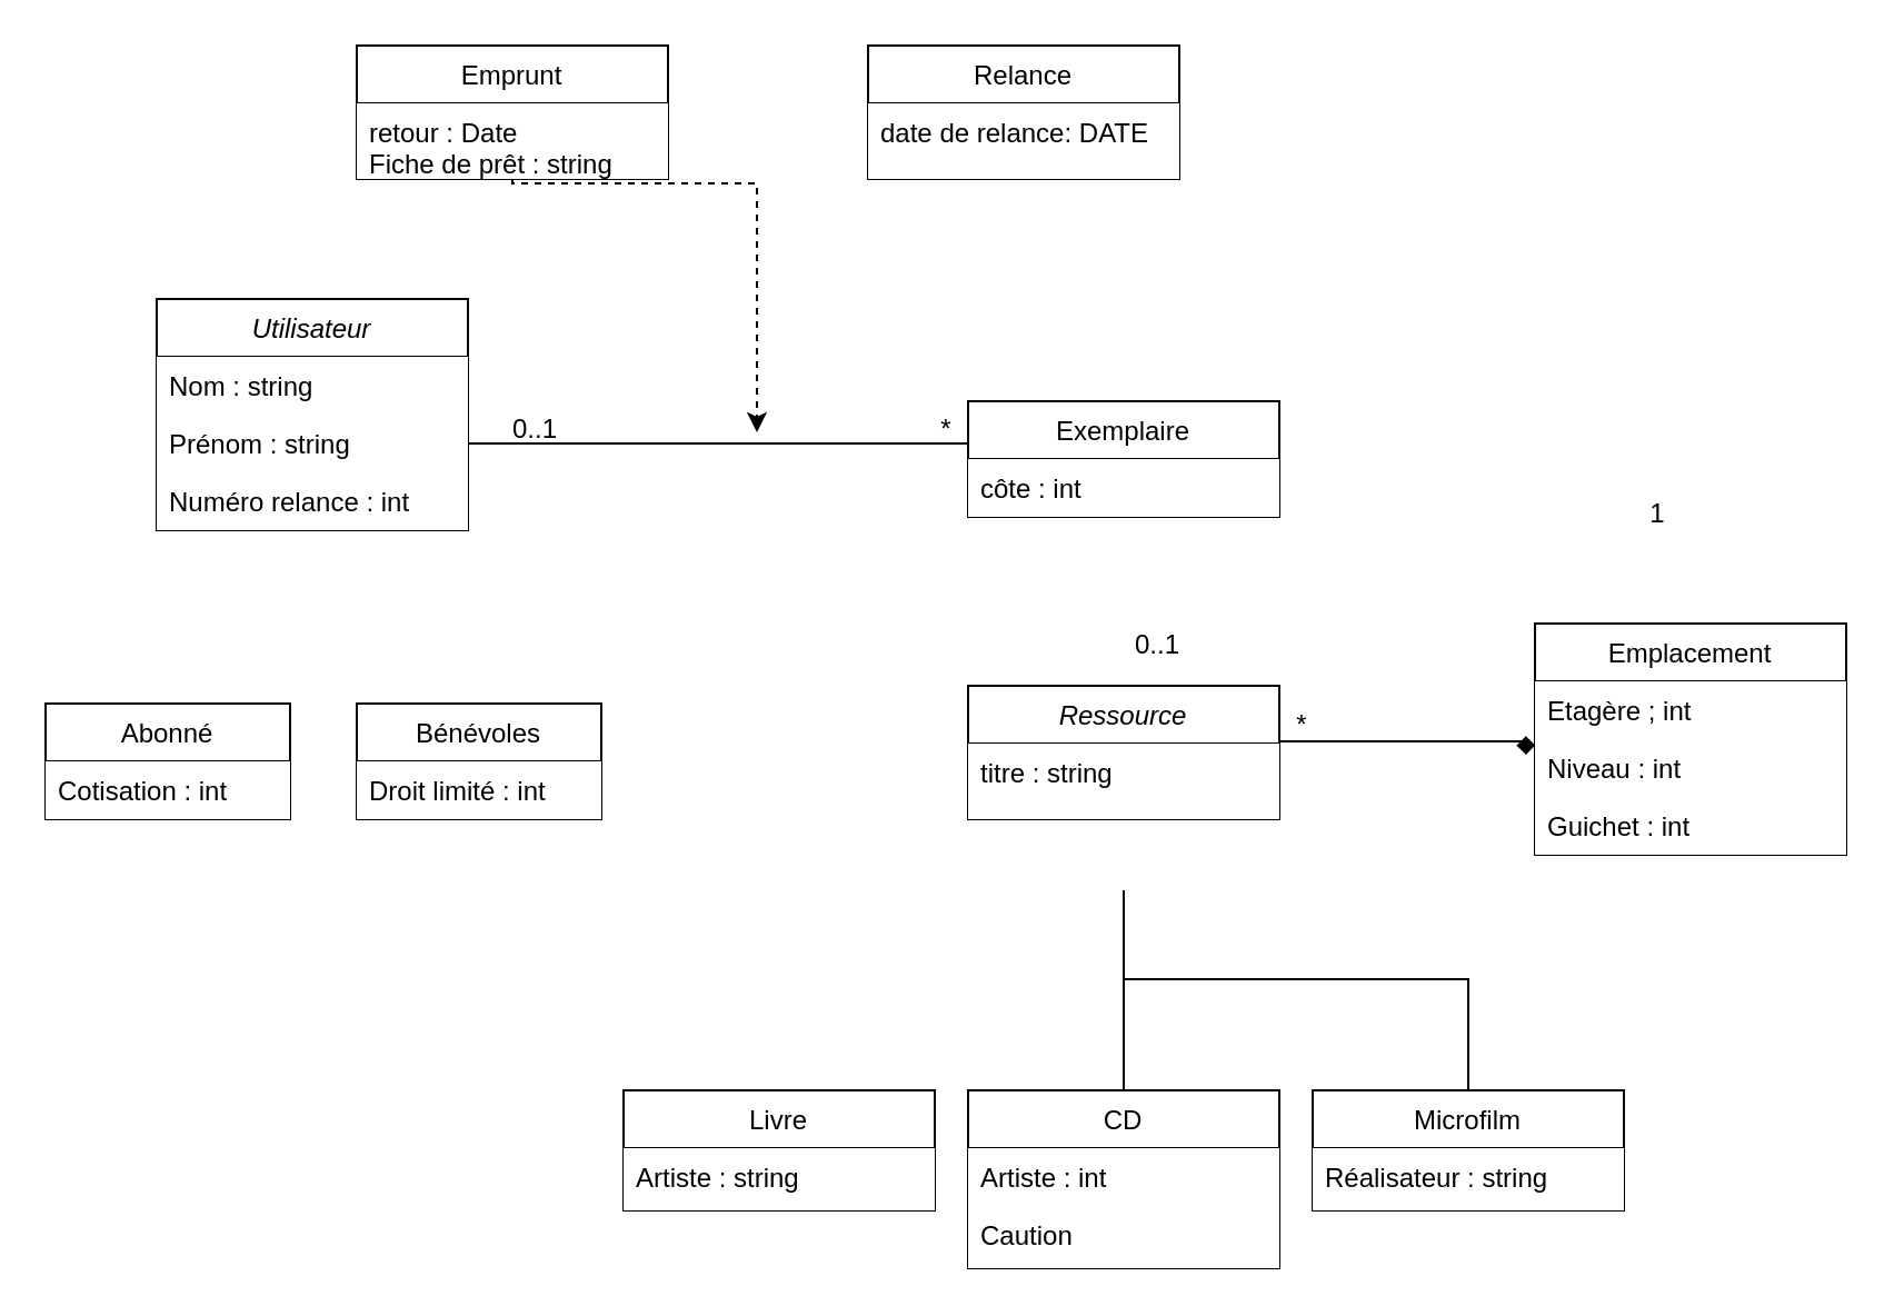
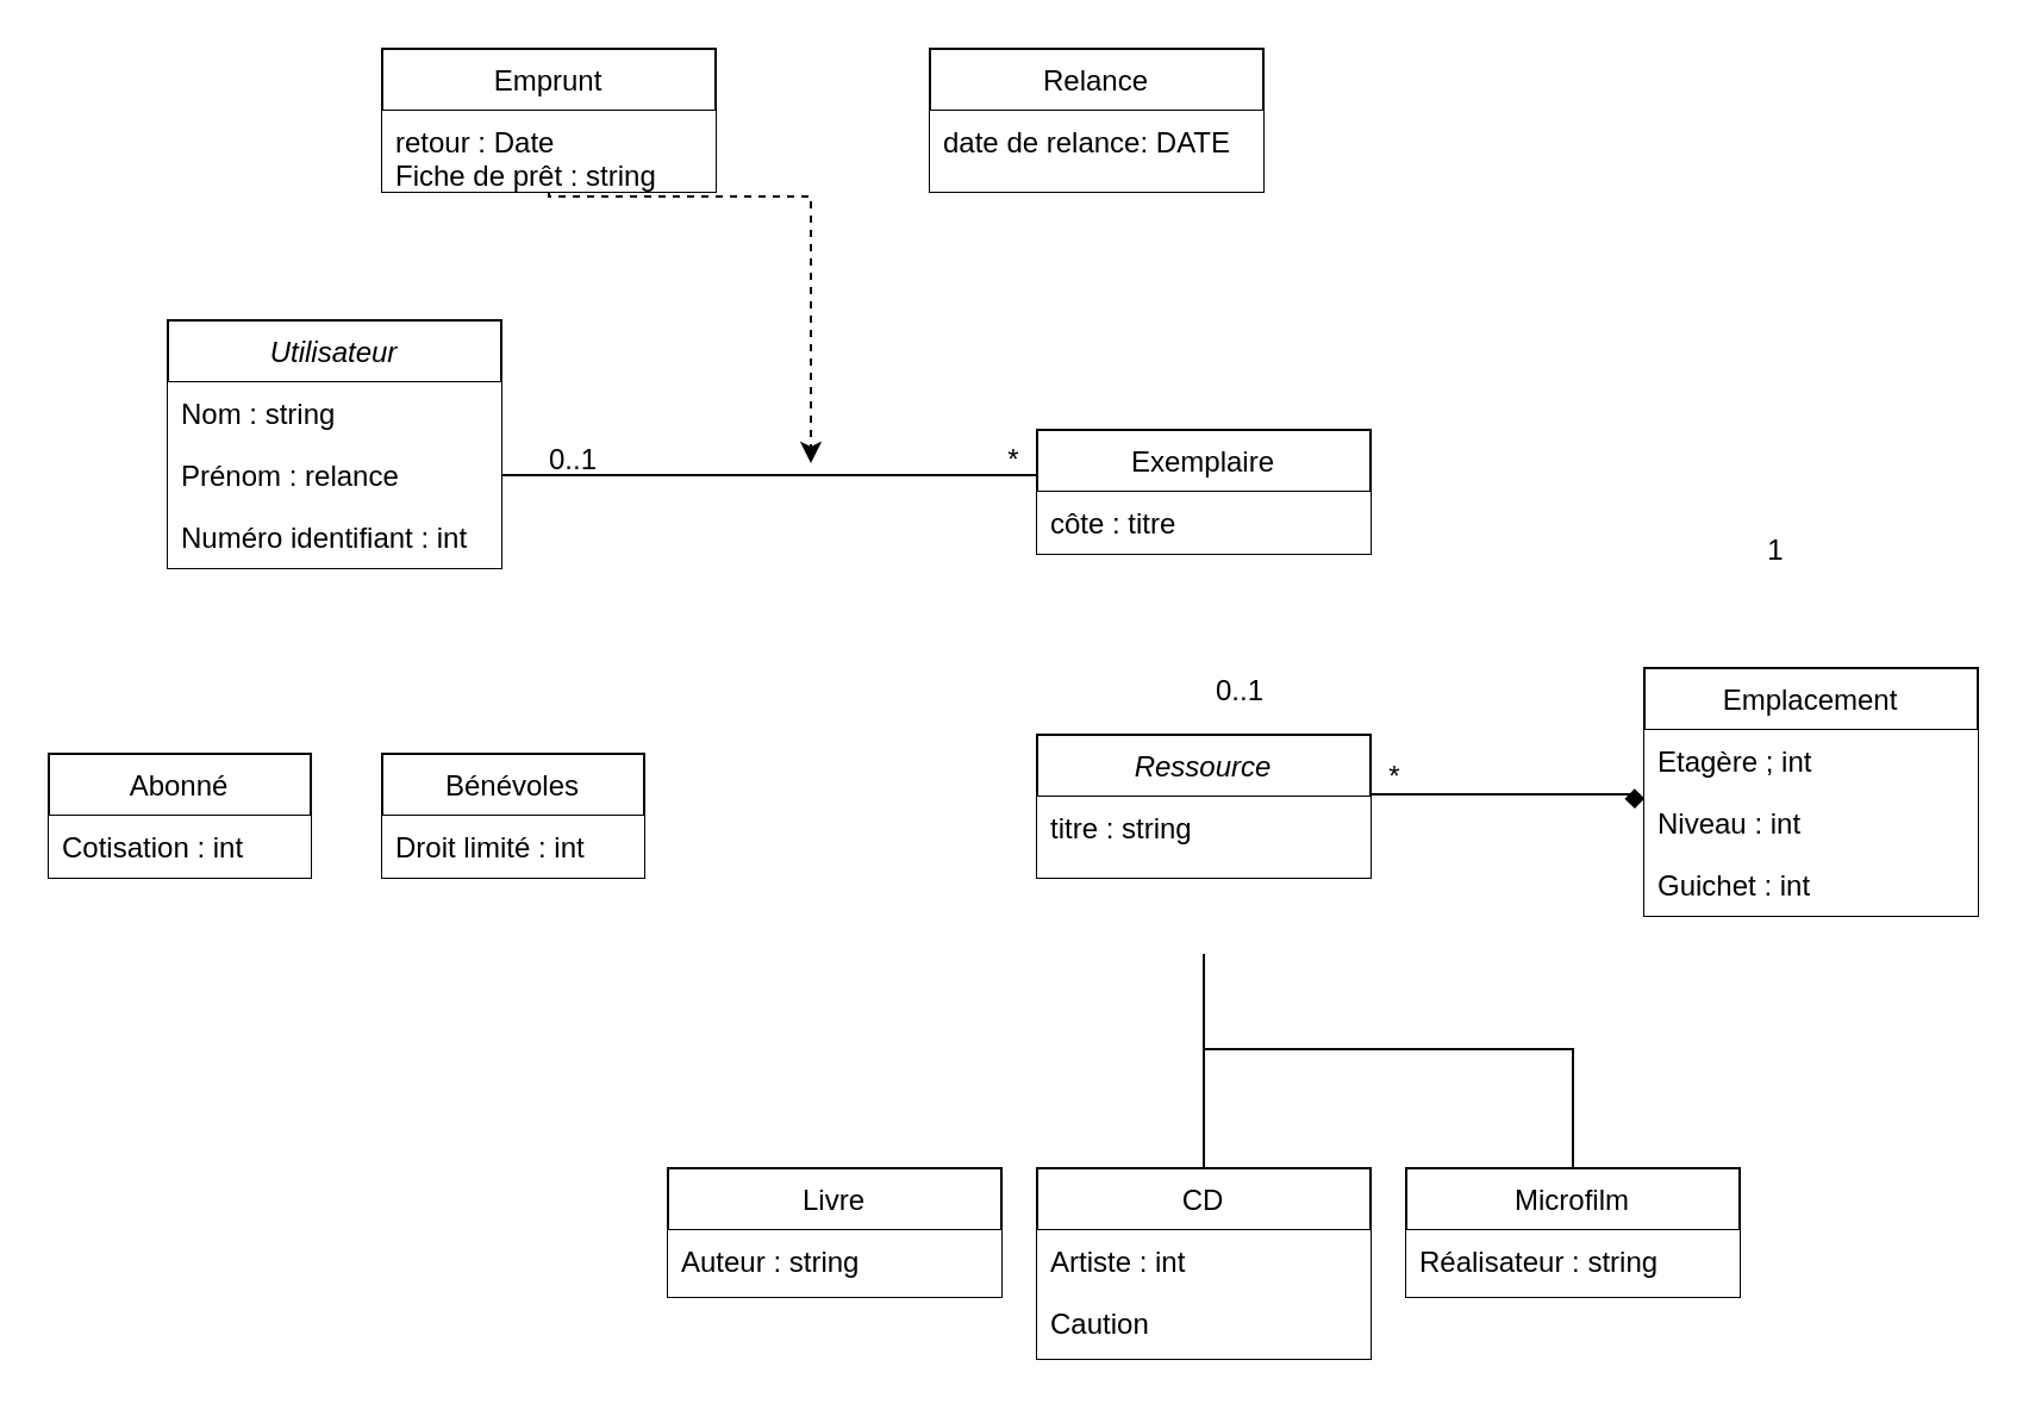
  <mxCell id="0" />
  <mxCell id="1" parent="0" />
  <mxCell id="2" style="edgeStyle=orthogonalEdgeStyle;rounded=0;orthogonalLoop=1;jettySize=auto;html=1;entryX=-0.029;entryY=0.269;entryDx=0;entryDy=0;entryPerimeter=0;endArrow=diamond;endFill=1;" parent="1" source="15" target="19" edge="1"><mxGeometry relative="1" as="geometry"><Array as="points"><mxPoint x="686" y="333" /></Array></mxGeometry></mxCell>
  <mxCell id="3" style="edgeStyle=orthogonalEdgeStyle;rounded=0;orthogonalLoop=1;jettySize=auto;html=1;exitX=0.5;exitY=0;exitDx=0;exitDy=0;endArrow=none;endFill=0;" parent="1" source="23" edge="1"><mxGeometry relative="1" as="geometry"><mxPoint x="505" y="400" as="targetPoint" /><Array as="points"><mxPoint x="505" y="400" /></Array></mxGeometry></mxCell>
  <mxCell id="4" style="edgeStyle=orthogonalEdgeStyle;rounded=0;orthogonalLoop=1;jettySize=auto;html=1;exitX=1;exitY=0.5;exitDx=0;exitDy=0;entryX=0;entryY=0.5;entryDx=0;entryDy=0;" parent="1" source="35" edge="1"><mxGeometry relative="1" as="geometry"><mxPoint x="510" y="199" as="targetPoint" /></mxGeometry></mxCell>
  <mxCell id="5" style="edgeStyle=orthogonalEdgeStyle;rounded=0;orthogonalLoop=1;jettySize=auto;html=1;exitX=0.5;exitY=1;exitDx=0;exitDy=0;endArrow=classic;endFill=1;dashed=1;" parent="1" source="37" edge="1"><mxGeometry relative="1" as="geometry"><mxPoint x="340" y="194" as="targetPoint" /><Array as="points"><mxPoint x="340" y="82" /><mxPoint x="340" y="194" /></Array></mxGeometry></mxCell>
  <mxCell id="6" value="0..1" style="text;html=1;align=center;verticalAlign=middle;resizable=0;points=[];autosize=1;" parent="1" vertex="1"><mxGeometry x="220" y="183" width="40" height="20" as="geometry" /></mxCell>
  <mxCell id="7" value="1" style="text;html=1;align=center;verticalAlign=middle;resizable=0;points=[];autosize=1;" parent="1" vertex="1"><mxGeometry x="735" y="221" width="20" height="20" as="geometry" /></mxCell>
  <mxCell id="8" value="*" style="text;html=1;align=center;verticalAlign=middle;resizable=0;points=[];autosize=1;" parent="1" vertex="1"><mxGeometry x="575" y="316" width="20" height="20" as="geometry" /></mxCell>
  <mxCell id="9" value="*" style="text;html=1;align=center;verticalAlign=middle;resizable=0;points=[];autosize=1;" parent="1" vertex="1"><mxGeometry x="415" y="183" width="20" height="20" as="geometry" /></mxCell>
  <mxCell id="10" value="0..1" style="text;html=1;align=center;verticalAlign=middle;resizable=0;points=[];autosize=1;" parent="1" vertex="1"><mxGeometry x="500" y="280" width="40" height="20" as="geometry" /></mxCell>
  <mxCell id="11" value="Abonné" style="swimlane;fontStyle=0;childLayout=stackLayout;horizontal=1;startSize=26;fillColor=#ffffff;horizontalStack=0;resizeParent=1;resizeParentMax=0;resizeLast=0;collapsible=1;marginBottom=0;" parent="1" vertex="1"><mxGeometry y="316" width="110" height="52" as="geometry" x="20" /></mxCell>
  <mxCell id="12" value="Cotisation : int" style="text;strokeColor=none;fillColor=#ffffff;align=left;verticalAlign=top;spacingLeft=4;spacingRight=4;overflow=hidden;rotatable=0;points=[[0,0.5],[1,0.5]];portConstraint=eastwest;" parent="11" vertex="1"><mxGeometry y="26" width="110" height="26" as="geometry" /></mxCell>
  <mxCell id="13" value="Bénévoles" style="swimlane;fontStyle=0;childLayout=stackLayout;horizontal=1;startSize=26;fillColor=#ffffff;horizontalStack=0;resizeParent=1;resizeParentMax=0;resizeLast=0;collapsible=1;marginBottom=0;" parent="1" vertex="1"><mxGeometry x="160" y="316" width="110" height="52" as="geometry" /></mxCell>
  <mxCell id="14" value="Droit limité : int" style="text;strokeColor=none;fillColor=#ffffff;align=left;verticalAlign=top;spacingLeft=4;spacingRight=4;overflow=hidden;rotatable=0;points=[[0,0.5],[1,0.5]];portConstraint=eastwest;" parent="13" vertex="1"><mxGeometry y="26" width="110" height="26" as="geometry" /></mxCell>
  <mxCell id="15" value="Ressource" style="swimlane;fontStyle=2;childLayout=stackLayout;horizontal=1;startSize=26;fillColor=#ffffff;horizontalStack=0;resizeParent=1;resizeParentMax=0;resizeLast=0;collapsible=1;marginBottom=0;" parent="1" vertex="1"><mxGeometry x="435" y="308" width="140" height="60" as="geometry" /></mxCell>
  <mxCell id="16" value="titre : string&#10;" style="text;strokeColor=none;fillColor=#ffffff;align=left;verticalAlign=top;spacingLeft=4;spacingRight=4;overflow=hidden;rotatable=0;points=[[0,0.5],[1,0.5]];portConstraint=eastwest;" parent="15" vertex="1"><mxGeometry y="26" width="140" height="34" as="geometry" /></mxCell>
  <mxCell id="17" value="Emplacement" style="swimlane;fontStyle=0;childLayout=stackLayout;horizontal=1;startSize=26;fillColor=#ffffff;horizontalStack=0;resizeParent=1;resizeParentMax=0;resizeLast=0;collapsible=1;marginBottom=0;" parent="1" vertex="1"><mxGeometry x="690" y="280" width="140" height="104" as="geometry" /></mxCell>
  <mxCell id="18" value="Etagère ; int" style="text;strokeColor=none;fillColor=#ffffff;align=left;verticalAlign=top;spacingLeft=4;spacingRight=4;overflow=hidden;rotatable=0;points=[[0,0.5],[1,0.5]];portConstraint=eastwest;" parent="17" vertex="1"><mxGeometry y="26" width="140" height="26" as="geometry" /></mxCell>
  <mxCell id="19" value="Niveau : int" style="text;strokeColor=none;fillColor=#ffffff;align=left;verticalAlign=top;spacingLeft=4;spacingRight=4;overflow=hidden;rotatable=0;points=[[0,0.5],[1,0.5]];portConstraint=eastwest;" parent="17" vertex="1"><mxGeometry y="52" width="140" height="26" as="geometry" /></mxCell>
  <mxCell id="20" value="Guichet : int" style="text;strokeColor=none;fillColor=#ffffff;align=left;verticalAlign=top;spacingLeft=4;spacingRight=4;overflow=hidden;rotatable=0;points=[[0,0.5],[1,0.5]];portConstraint=eastwest;" parent="17" vertex="1"><mxGeometry y="78" width="140" height="26" as="geometry" /></mxCell>
  <mxCell id="21" value="Exemplaire" style="swimlane;fontStyle=0;childLayout=stackLayout;horizontal=1;startSize=26;fillColor=#ffffff;horizontalStack=0;resizeParent=1;resizeParentMax=0;resizeLast=0;collapsible=1;marginBottom=0;" parent="1" vertex="1"><mxGeometry x="435" y="180" width="140" height="52" as="geometry" /></mxCell>
- <mxCell id="22" value="côte : int" style="text;strokeColor=none;fillColor=#ffffff;align=left;verticalAlign=top;spacingLeft=4;spacingRight=4;overflow=hidden;rotatable=0;points=[[0,0.5],[1,0.5]];portConstraint=eastwest;" parent="21" vertex="1"><mxGeometry y="26" width="140" height="26" as="geometry" /></mxCell>
+ <mxCell id="22" value="côte : titre" style="text;strokeColor=none;fillColor=#ffffff;align=left;verticalAlign=top;spacingLeft=4;spacingRight=4;overflow=hidden;rotatable=0;points=[[0,0.5],[1,0.5]];portConstraint=eastwest;" parent="21" vertex="1"><mxGeometry y="26" width="140" height="26" as="geometry" /></mxCell>
  <mxCell id="23" value="CD" style="swimlane;fontStyle=0;childLayout=stackLayout;horizontal=1;startSize=26;fillColor=#ffffff;horizontalStack=0;resizeParent=1;resizeParentMax=0;resizeLast=0;collapsible=1;marginBottom=0;" parent="1" vertex="1"><mxGeometry x="435" y="490" width="140" height="80" as="geometry" /></mxCell>
  <mxCell id="24" value="Artiste : int" style="text;strokeColor=none;fillColor=#ffffff;align=left;verticalAlign=top;spacingLeft=4;spacingRight=4;overflow=hidden;rotatable=0;points=[[0,0.5],[1,0.5]];portConstraint=eastwest;" parent="23" vertex="1"><mxGeometry y="26" width="140" height="26" as="geometry" /></mxCell>
  <mxCell id="25" value="Caution " style="text;strokeColor=none;fillColor=#ffffff;align=left;verticalAlign=top;spacingLeft=4;spacingRight=4;overflow=hidden;rotatable=0;points=[[0,0.5],[1,0.5]];portConstraint=eastwest;" parent="23" vertex="1"><mxGeometry y="52" width="140" height="28" as="geometry" /></mxCell>
  <mxCell id="26" value="Livre" style="swimlane;fontStyle=0;childLayout=stackLayout;horizontal=1;startSize=26;fillColor=#ffffff;horizontalStack=0;resizeParent=1;resizeParentMax=0;resizeLast=0;collapsible=1;marginBottom=0;" parent="1" vertex="1"><mxGeometry x="280" y="490" width="140" height="54" as="geometry" /></mxCell>
- <mxCell id="27" value="Artiste : string" style="text;strokeColor=none;fillColor=#ffffff;align=left;verticalAlign=top;spacingLeft=4;spacingRight=4;overflow=hidden;rotatable=0;points=[[0,0.5],[1,0.5]];portConstraint=eastwest;" parent="26" vertex="1"><mxGeometry y="26" width="140" height="26" as="geometry" /></mxCell>
+ <mxCell id="27" value="Auteur : string" style="text;strokeColor=none;fillColor=#ffffff;align=left;verticalAlign=top;spacingLeft=4;spacingRight=4;overflow=hidden;rotatable=0;points=[[0,0.5],[1,0.5]];portConstraint=eastwest;" parent="26" vertex="1"><mxGeometry y="26" width="140" height="26" as="geometry" /></mxCell>
  <mxCell id="28" value="" style="text;strokeColor=none;fillColor=#ffffff;align=left;verticalAlign=top;spacingLeft=4;spacingRight=4;overflow=hidden;rotatable=0;points=[[0,0.5],[1,0.5]];portConstraint=eastwest;" parent="26" vertex="1"><mxGeometry y="52" width="140" height="2" as="geometry" /></mxCell>
  <mxCell id="29" style="edgeStyle=orthogonalEdgeStyle;rounded=0;orthogonalLoop=1;jettySize=auto;html=1;exitX=0.5;exitY=0;exitDx=0;exitDy=0;endArrow=none;endFill=0;" parent="1" source="30" edge="1"><mxGeometry relative="1" as="geometry"><mxPoint x="505" y="429" as="targetPoint" /><Array as="points"><mxPoint x="660" y="440" /><mxPoint x="505" y="440" /></Array></mxGeometry></mxCell>
  <mxCell id="30" value="Microfilm" style="swimlane;fontStyle=0;childLayout=stackLayout;horizontal=1;startSize=26;fillColor=#ffffff;horizontalStack=0;resizeParent=1;resizeParentMax=0;resizeLast=0;collapsible=1;marginBottom=0;" parent="1" vertex="1"><mxGeometry x="590" y="490" width="140" height="54" as="geometry" /></mxCell>
  <mxCell id="31" value="Réalisateur : string" style="text;strokeColor=none;fillColor=#ffffff;align=left;verticalAlign=top;spacingLeft=4;spacingRight=4;overflow=hidden;rotatable=0;points=[[0,0.5],[1,0.5]];portConstraint=eastwest;" parent="30" vertex="1"><mxGeometry y="26" width="140" height="26" as="geometry" /></mxCell>
  <mxCell id="32" value="" style="text;strokeColor=none;fillColor=#ffffff;align=left;verticalAlign=top;spacingLeft=4;spacingRight=4;overflow=hidden;rotatable=0;points=[[0,0.5],[1,0.5]];portConstraint=eastwest;" parent="30" vertex="1"><mxGeometry y="52" width="140" height="2" as="geometry" /></mxCell>
  <mxCell id="33" value="Utilisateur" style="swimlane;fontStyle=2;childLayout=stackLayout;horizontal=1;startSize=26;fillColor=#ffffff;horizontalStack=0;resizeParent=1;resizeParentMax=0;resizeLast=0;collapsible=1;marginBottom=0;" parent="1" vertex="1"><mxGeometry x="70" y="134" width="140" height="104" as="geometry" /></mxCell>
  <mxCell id="34" value="Nom : string" style="text;strokeColor=none;fillColor=#ffffff;align=left;verticalAlign=top;spacingLeft=4;spacingRight=4;overflow=hidden;rotatable=0;points=[[0,0.5],[1,0.5]];portConstraint=eastwest;" parent="33" vertex="1"><mxGeometry y="26" width="140" height="26" as="geometry" /></mxCell>
- <mxCell id="35" value="Prénom : string" style="text;strokeColor=none;fillColor=#ffffff;align=left;verticalAlign=top;spacingLeft=4;spacingRight=4;overflow=hidden;rotatable=0;points=[[0,0.5],[1,0.5]];portConstraint=eastwest;" parent="33" vertex="1"><mxGeometry y="52" width="140" height="26" as="geometry" /></mxCell>
- <mxCell id="36" value="Numéro relance : int" style="text;strokeColor=none;fillColor=#ffffff;align=left;verticalAlign=top;spacingLeft=4;spacingRight=4;overflow=hidden;rotatable=0;points=[[0,0.5],[1,0.5]];portConstraint=eastwest;" parent="33" vertex="1"><mxGeometry y="78" width="140" height="26" as="geometry" /></mxCell>
+ <mxCell id="35" value="Prénom : relance" style="text;strokeColor=none;fillColor=#ffffff;align=left;verticalAlign=top;spacingLeft=4;spacingRight=4;overflow=hidden;rotatable=0;points=[[0,0.5],[1,0.5]];portConstraint=eastwest;" parent="33" vertex="1"><mxGeometry y="52" width="140" height="26" as="geometry" /></mxCell>
+ <mxCell id="36" value="Numéro identifiant : int" style="text;strokeColor=none;fillColor=#ffffff;align=left;verticalAlign=top;spacingLeft=4;spacingRight=4;overflow=hidden;rotatable=0;points=[[0,0.5],[1,0.5]];portConstraint=eastwest;" parent="33" vertex="1"><mxGeometry y="78" width="140" height="26" as="geometry" /></mxCell>
  <mxCell id="37" value="Emprunt" style="swimlane;fontStyle=0;childLayout=stackLayout;horizontal=1;startSize=26;fillColor=#ffffff;horizontalStack=0;resizeParent=1;resizeParentMax=0;resizeLast=0;collapsible=1;marginBottom=0;" parent="1" vertex="1"><mxGeometry x="160" y="20" width="140" height="60" as="geometry" /></mxCell>
  <mxCell id="38" value="retour : Date&#10;Fiche de prêt : string" style="text;strokeColor=none;fillColor=#ffffff;align=left;verticalAlign=top;spacingLeft=4;spacingRight=4;overflow=hidden;rotatable=0;points=[[0,0.5],[1,0.5]];portConstraint=eastwest;" parent="37" vertex="1"><mxGeometry y="26" width="140" height="34" as="geometry" /></mxCell>
  <mxCell id="39" value="Relance" style="swimlane;fontStyle=0;childLayout=stackLayout;horizontal=1;startSize=26;fillColor=#ffffff;horizontalStack=0;resizeParent=1;resizeParentMax=0;resizeLast=0;collapsible=1;marginBottom=0;" vertex="1" parent="1"><mxGeometry x="390" y="20" width="140" height="60" as="geometry" /></mxCell>
  <mxCell id="40" value="date de relance: DATE&#10;" style="text;strokeColor=none;fillColor=#ffffff;align=left;verticalAlign=top;spacingLeft=4;spacingRight=4;overflow=hidden;rotatable=0;points=[[0,0.5],[1,0.5]];portConstraint=eastwest;" vertex="1" parent="39"><mxGeometry y="26" width="140" height="34" as="geometry" /></mxCell>
